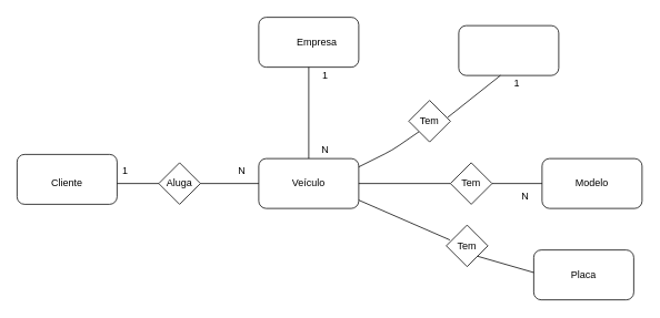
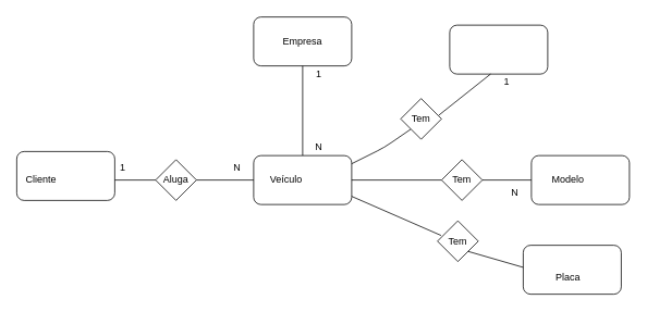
  <mxCell id="0" />
  <mxCell id="1" parent="0" />
  <mxCell id="2" value="" style="rounded=1;whiteSpace=wrap;html=1;" vertex="1" parent="1"><mxGeometry x="310" y="20" width="120" height="60" as="geometry" /></mxCell>
- <mxCell id="3" value="&lt;div&gt;Empresa&lt;/div&gt;" style="text;html=1;strokeColor=none;fillColor=none;align=center;verticalAlign=middle;whiteSpace=wrap;rounded=0;" vertex="1" parent="1"><mxGeometry x="360" y="40" width="40" height="20" as="geometry" /></mxCell>
+ <mxCell id="3" value="&lt;div&gt;Empresa&lt;/div&gt;" style="text;html=1;strokeColor=none;fillColor=none;align=center;verticalAlign=middle;whiteSpace=wrap;rounded=0;" vertex="1" parent="1"><mxGeometry x="350" y="40" width="40" height="20" as="geometry" /></mxCell>
  <mxCell id="4" value="" style="endArrow=none;html=1;entryX=0.5;entryY=1;entryDx=0;entryDy=0;" edge="1" parent="1" target="2"><mxGeometry width="50" height="50" relative="1" as="geometry"><mxPoint x="370" y="190" as="sourcePoint" /><mxPoint x="430" y="140" as="targetPoint" /></mxGeometry></mxCell>
  <mxCell id="5" value="&lt;div&gt;1&lt;/div&gt;" style="text;html=1;strokeColor=none;fillColor=none;align=center;verticalAlign=middle;whiteSpace=wrap;rounded=0;" vertex="1" parent="1"><mxGeometry x="370" y="80" width="40" height="20" as="geometry" /></mxCell>
  <mxCell id="6" value="" style="rounded=1;whiteSpace=wrap;html=1;" vertex="1" parent="1"><mxGeometry x="20" y="185" width="120" height="60" as="geometry" /></mxCell>
  <mxCell id="7" value="" style="rounded=1;whiteSpace=wrap;html=1;" vertex="1" parent="1"><mxGeometry x="310" y="190" width="120" height="60" as="geometry" /></mxCell>
- <mxCell id="8" value="Cliente" style="text;html=1;strokeColor=none;fillColor=none;align=center;verticalAlign=middle;whiteSpace=wrap;rounded=0;" vertex="1" parent="1"><mxGeometry x="60" y="210" width="40" height="20" as="geometry" /></mxCell>
- <mxCell id="9" value="Veículo" style="text;html=1;strokeColor=none;fillColor=none;align=center;verticalAlign=middle;whiteSpace=wrap;rounded=0;" vertex="1" parent="1"><mxGeometry x="350" y="210" width="40" height="20" as="geometry" /></mxCell>
+ <mxCell id="8" value="Cliente" style="text;html=1;strokeColor=none;fillColor=none;align=center;verticalAlign=middle;whiteSpace=wrap;rounded=0;" vertex="1" parent="1"><mxGeometry x="30" y="210" width="40" height="20" as="geometry" /></mxCell>
+ <mxCell id="9" value="Veículo" style="text;html=1;strokeColor=none;fillColor=none;align=center;verticalAlign=middle;whiteSpace=wrap;rounded=0;" vertex="1" parent="1"><mxGeometry x="330" y="210" width="40" height="20" as="geometry" /></mxCell>
  <mxCell id="10" value="N" style="text;html=1;strokeColor=none;fillColor=none;align=center;verticalAlign=middle;whiteSpace=wrap;rounded=0;" vertex="1" parent="1"><mxGeometry x="370" y="170" width="40" height="20" as="geometry" /></mxCell>
  <mxCell id="11" value="" style="endArrow=none;html=1;entryX=1;entryY=1;entryDx=0;entryDy=0;" edge="1" parent="1" target="20"><mxGeometry width="50" height="50" relative="1" as="geometry"><mxPoint x="430" y="200" as="sourcePoint" /><mxPoint x="520" y="160" as="targetPoint" /><Array as="points"><mxPoint x="470" y="180" /></Array></mxGeometry></mxCell>
  <mxCell id="12" value="" style="rounded=1;whiteSpace=wrap;html=1;" vertex="1" parent="1"><mxGeometry x="550" y="30" width="120" height="60" as="geometry" /></mxCell>
  <mxCell id="13" value="1" style="text;html=1;strokeColor=none;fillColor=none;align=center;verticalAlign=middle;whiteSpace=wrap;rounded=0;" vertex="1" parent="1"><mxGeometry x="600" y="90" width="40" height="20" as="geometry" /></mxCell>
  <mxCell id="14" value="" style="endArrow=none;html=1;" edge="1" parent="1"><mxGeometry width="50" height="50" relative="1" as="geometry"><mxPoint x="430" y="220" as="sourcePoint" /><mxPoint x="540" y="220" as="targetPoint" /></mxGeometry></mxCell>
  <mxCell id="15" value="" style="rounded=1;whiteSpace=wrap;html=1;" vertex="1" parent="1"><mxGeometry x="650" y="190" width="120" height="60" as="geometry" /></mxCell>
- <mxCell id="16" value="Modelo" style="text;html=1;strokeColor=none;fillColor=none;align=center;verticalAlign=middle;whiteSpace=wrap;rounded=0;" vertex="1" parent="1"><mxGeometry x="690" y="210" width="40" height="20" as="geometry" /></mxCell>
+ <mxCell id="16" value="Modelo" style="text;html=1;strokeColor=none;fillColor=none;align=center;verticalAlign=middle;whiteSpace=wrap;rounded=0;" vertex="1" parent="1"><mxGeometry x="675" y="210" width="40" height="20" as="geometry" /></mxCell>
  <mxCell id="17" value="" style="endArrow=none;html=1;entryX=0.359;entryY=0.911;entryDx=0;entryDy=0;entryPerimeter=0;" edge="1" parent="1" target="21"><mxGeometry width="50" height="50" relative="1" as="geometry"><mxPoint x="430" y="240" as="sourcePoint" /><mxPoint x="530" y="290" as="targetPoint" /></mxGeometry></mxCell>
  <mxCell id="18" value="" style="rhombus;whiteSpace=wrap;html=1;direction=south;" vertex="1" parent="1"><mxGeometry x="540" y="195" width="50" height="50" as="geometry" /></mxCell>
  <mxCell id="19" style="edgeStyle=none;rounded=0;orthogonalLoop=1;jettySize=auto;html=1;exitX=1;exitY=0;exitDx=0;exitDy=0;" edge="1" parent="1" source="18" target="18"><mxGeometry relative="1" as="geometry" /></mxCell>
  <mxCell id="20" value="" style="rhombus;whiteSpace=wrap;html=1;direction=south;" vertex="1" parent="1"><mxGeometry x="490" y="120" width="50" height="50" as="geometry" /></mxCell>
  <mxCell id="21" value="" style="rhombus;whiteSpace=wrap;html=1;direction=south;" vertex="1" parent="1"><mxGeometry x="535" y="270" width="50" height="50" as="geometry" /></mxCell>
  <mxCell id="22" value="" style="endArrow=none;html=1;exitX=0.407;exitY=0.063;exitDx=0;exitDy=0;exitPerimeter=0;" edge="1" parent="1" source="20"><mxGeometry width="50" height="50" relative="1" as="geometry"><mxPoint x="550" y="140" as="sourcePoint" /><mxPoint x="600" y="90" as="targetPoint" /></mxGeometry></mxCell>
  <mxCell id="23" value="Tem" style="text;html=1;strokeColor=none;fillColor=none;align=center;verticalAlign=middle;whiteSpace=wrap;rounded=0;" vertex="1" parent="1"><mxGeometry x="495" y="135" width="40" height="20" as="geometry" /></mxCell>
  <mxCell id="24" value="Tem" style="text;html=1;strokeColor=none;fillColor=none;align=center;verticalAlign=middle;whiteSpace=wrap;rounded=0;" vertex="1" parent="1"><mxGeometry x="545" y="210" width="40" height="20" as="geometry" /></mxCell>
  <mxCell id="25" value="" style="endArrow=none;html=1;entryX=0;entryY=0.5;entryDx=0;entryDy=0;" edge="1" parent="1" target="15"><mxGeometry width="50" height="50" relative="1" as="geometry"><mxPoint x="590" y="220" as="sourcePoint" /><mxPoint x="640" y="170" as="targetPoint" /></mxGeometry></mxCell>
  <mxCell id="26" value="N" style="text;html=1;strokeColor=none;fillColor=none;align=center;verticalAlign=middle;whiteSpace=wrap;rounded=0;" vertex="1" parent="1"><mxGeometry x="610" y="225" width="40" height="20" as="geometry" /></mxCell>
  <mxCell id="27" value="" style="endArrow=none;html=1;exitX=1;exitY=0;exitDx=0;exitDy=0;" edge="1" parent="1" source="21"><mxGeometry width="50" height="50" relative="1" as="geometry"><mxPoint x="605" y="330" as="sourcePoint" /><mxPoint x="650" y="330" as="targetPoint" /></mxGeometry></mxCell>
  <mxCell id="28" value="" style="rounded=1;whiteSpace=wrap;html=1;" vertex="1" parent="1"><mxGeometry x="640" y="300" width="120" height="60" as="geometry" /></mxCell>
- <mxCell id="29" value="Placa" style="text;html=1;strokeColor=none;fillColor=none;align=center;verticalAlign=middle;whiteSpace=wrap;rounded=0;" vertex="1" parent="1"><mxGeometry x="680" y="320" width="40" height="20" as="geometry" /></mxCell>
+ <mxCell id="29" value="Placa" style="text;html=1;strokeColor=none;fillColor=none;align=center;verticalAlign=middle;whiteSpace=wrap;rounded=0;" vertex="1" parent="1"><mxGeometry x="675" y="330" width="40" height="20" as="geometry" /></mxCell>
  <mxCell id="30" value="Tem" style="text;html=1;strokeColor=none;fillColor=none;align=center;verticalAlign=middle;whiteSpace=wrap;rounded=0;" vertex="1" parent="1"><mxGeometry x="540" y="285" width="40" height="20" as="geometry" /></mxCell>
  <mxCell id="31" value="" style="rhombus;whiteSpace=wrap;html=1;direction=south;" vertex="1" parent="1"><mxGeometry x="190" y="195" width="50" height="50" as="geometry" /></mxCell>
  <mxCell id="32" value="" style="endArrow=none;html=1;entryX=0.5;entryY=1;entryDx=0;entryDy=0;" edge="1" parent="1" target="31"><mxGeometry width="50" height="50" relative="1" as="geometry"><mxPoint x="140" y="220" as="sourcePoint" /><mxPoint x="190" y="170" as="targetPoint" /><Array as="points" /></mxGeometry></mxCell>
  <mxCell id="33" value="" style="endArrow=none;html=1;entryX=0;entryY=0.5;entryDx=0;entryDy=0;" edge="1" parent="1" target="7"><mxGeometry width="50" height="50" relative="1" as="geometry"><mxPoint x="240" y="220" as="sourcePoint" /><mxPoint x="290" y="170" as="targetPoint" /></mxGeometry></mxCell>
  <mxCell id="34" value="Aluga" style="text;html=1;strokeColor=none;fillColor=none;align=center;verticalAlign=middle;whiteSpace=wrap;rounded=0;" vertex="1" parent="1"><mxGeometry x="195" y="210" width="40" height="20" as="geometry" /></mxCell>
  <mxCell id="35" value="1" style="text;html=1;strokeColor=none;fillColor=none;align=center;verticalAlign=middle;whiteSpace=wrap;rounded=0;" vertex="1" parent="1"><mxGeometry x="130" y="195" width="40" height="20" as="geometry" /></mxCell>
  <mxCell id="36" value="N" style="text;html=1;strokeColor=none;fillColor=none;align=center;verticalAlign=middle;whiteSpace=wrap;rounded=0;" vertex="1" parent="1"><mxGeometry x="270" y="195" width="40" height="20" as="geometry" /></mxCell>
